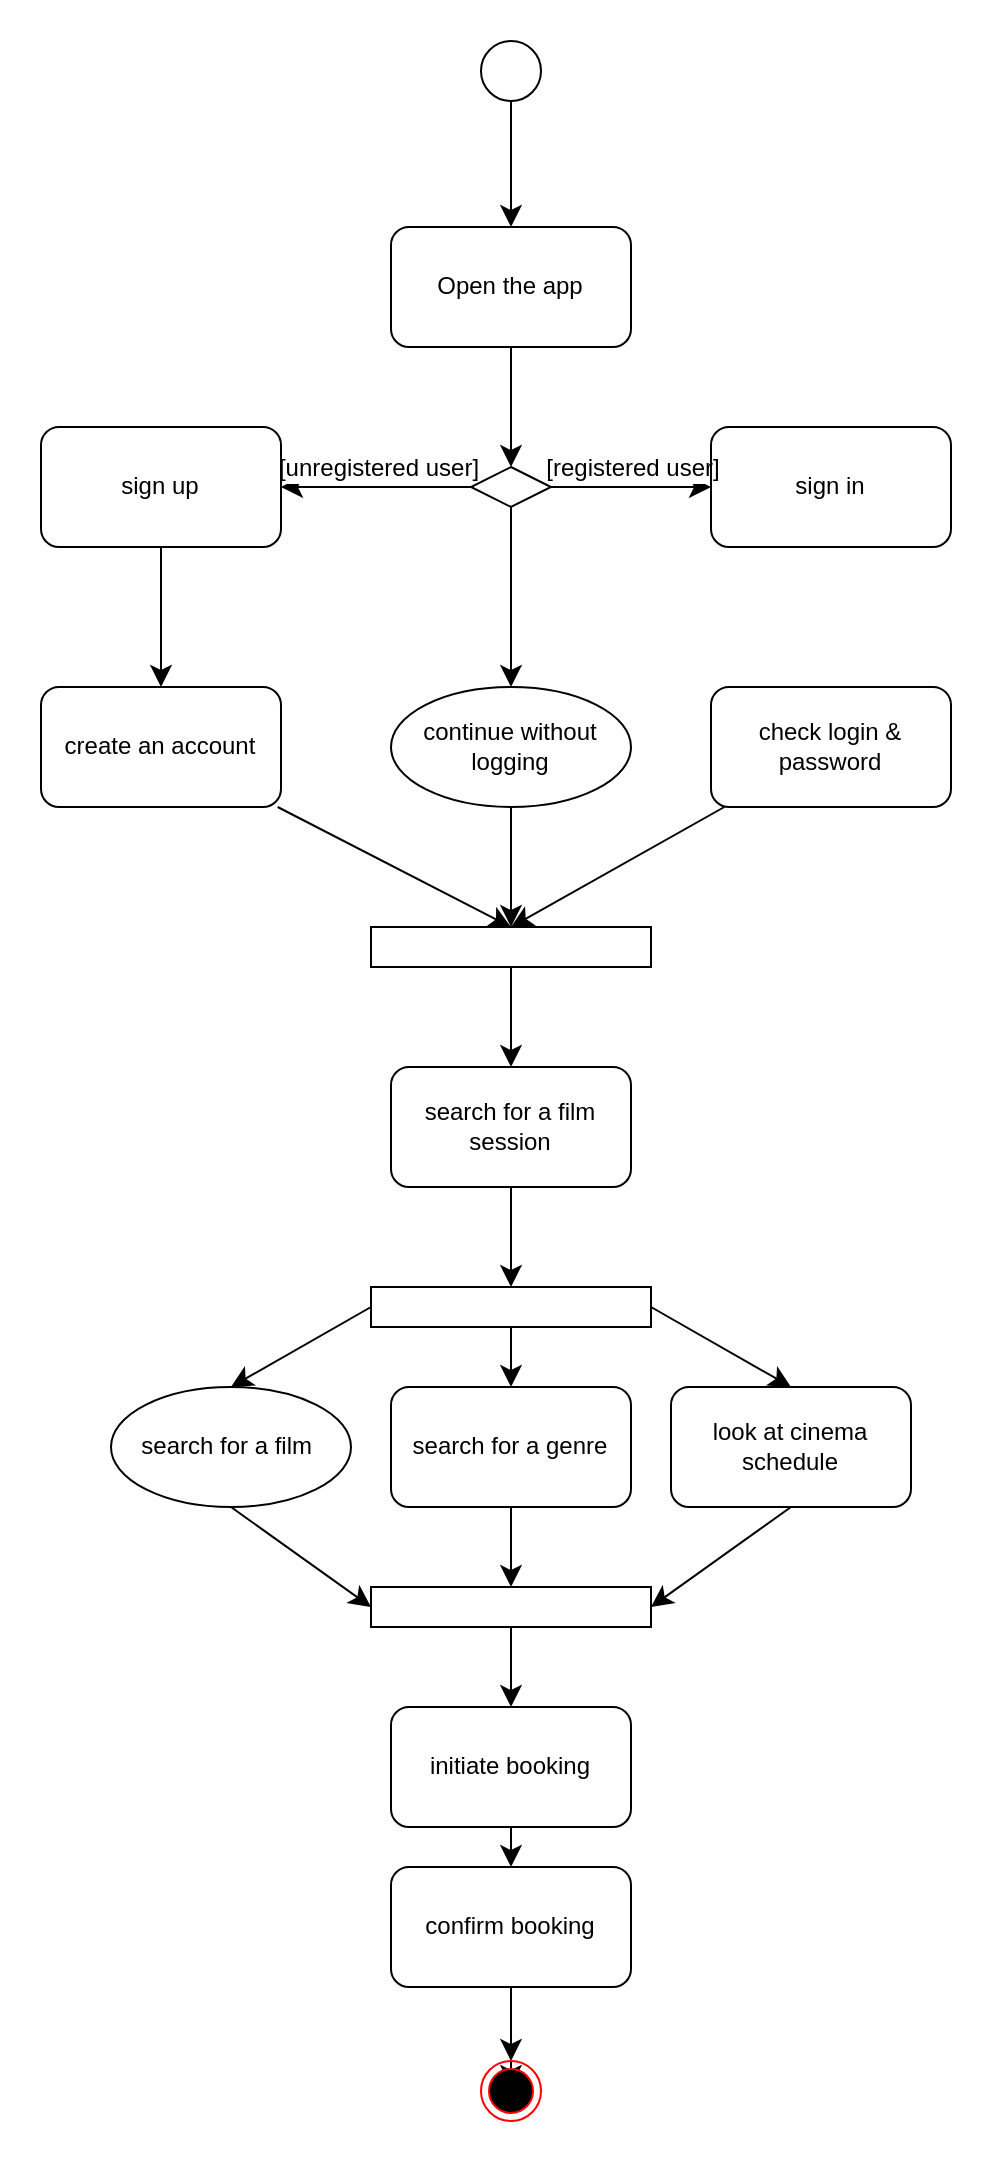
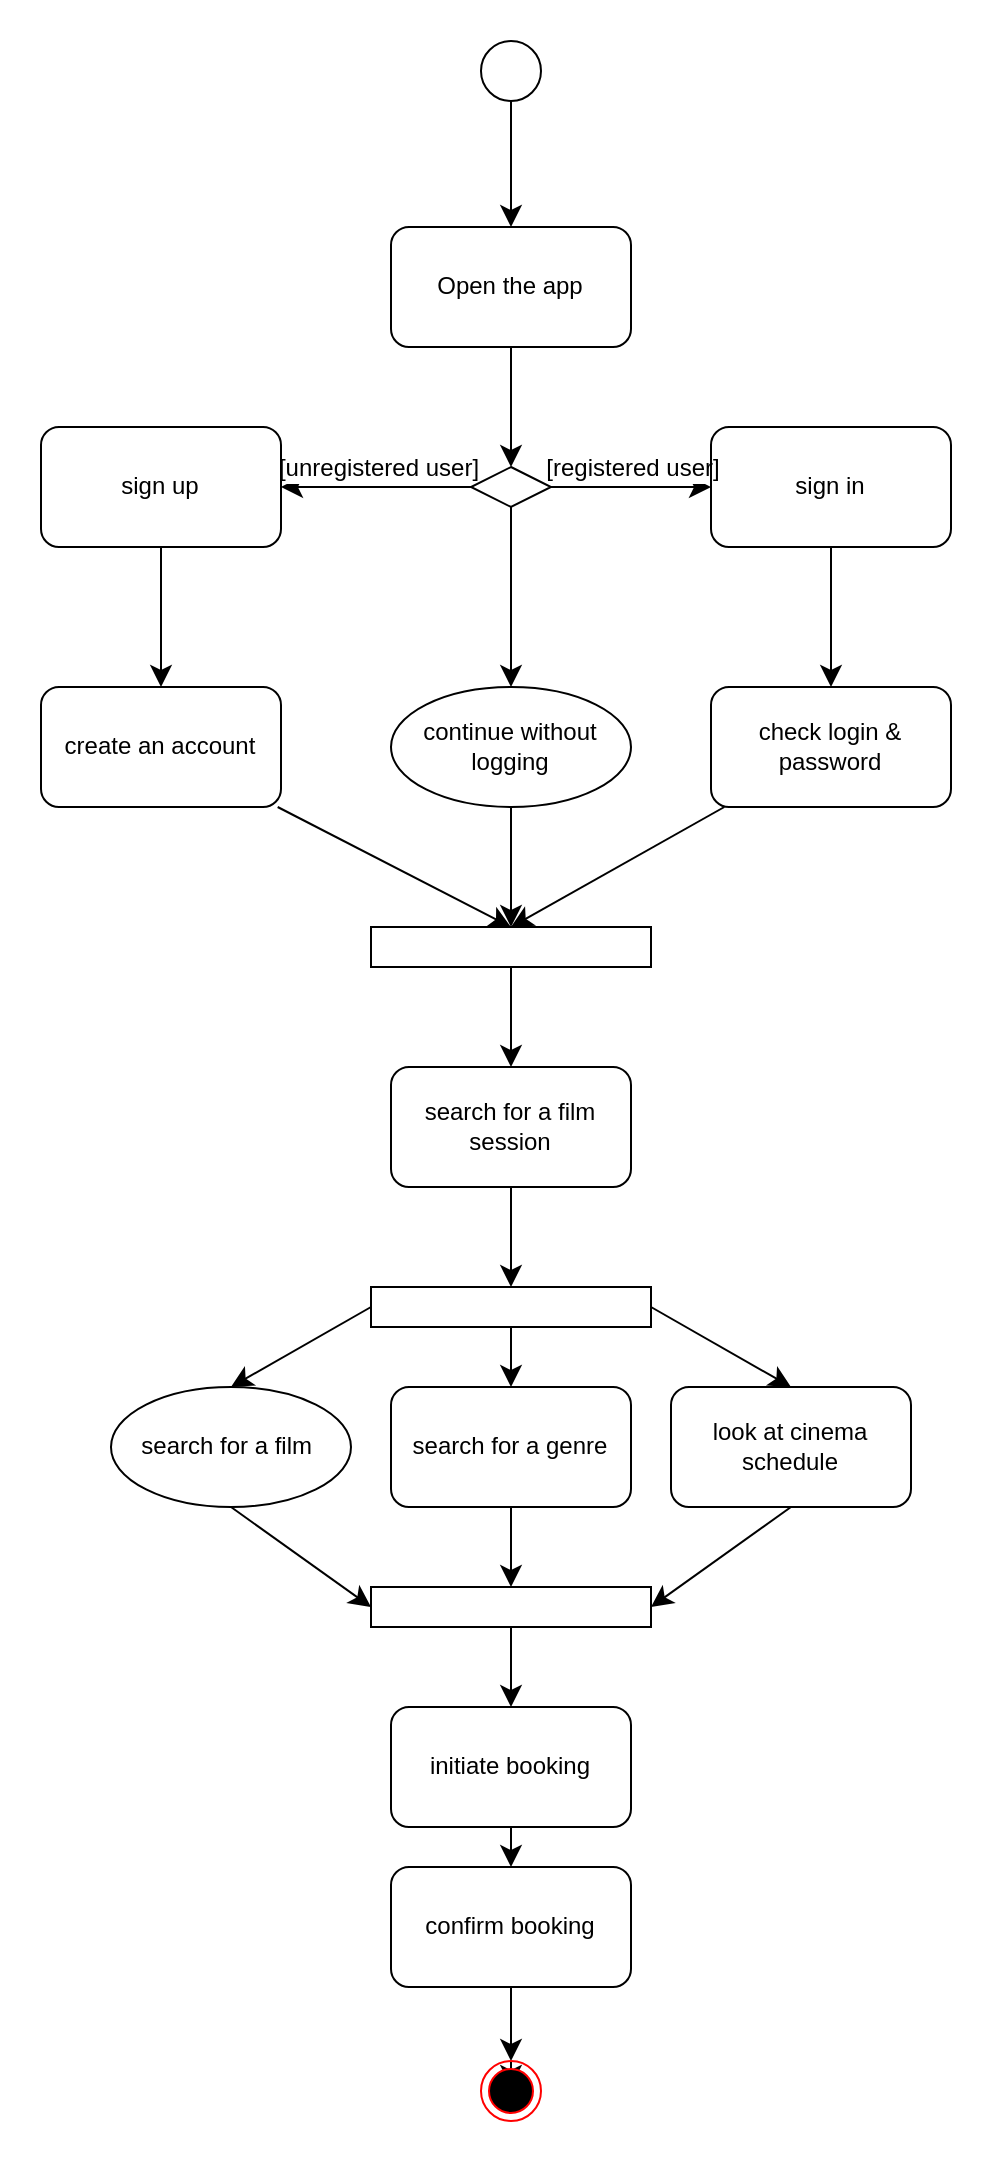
  <mxCell id="0" />
  <mxCell id="1" parent="0" />
  <mxCell id="2" value="" style="edgeStyle=none;curved=1;rounded=0;orthogonalLoop=1;jettySize=auto;html=1;fontSize=12;startSize=8;endSize=8;entryX=0.5;entryY=0;entryDx=0;entryDy=0;" parent="1" source="44" target="14" edge="1"><mxGeometry relative="1" as="geometry"><mxPoint x="227" y="103" as="targetPoint" /><mxPoint x="255" y="33" as="sourcePoint" /></mxGeometry></mxCell>
  <mxCell id="3" value="" style="edgeStyle=none;curved=1;rounded=0;orthogonalLoop=1;jettySize=auto;html=1;fontSize=12;startSize=8;endSize=8;exitX=0.5;exitY=1;exitDx=0;exitDy=0;" parent="1" source="14" target="9" edge="1"><mxGeometry relative="1" as="geometry"><mxPoint x="221.316" y="163" as="sourcePoint" /></mxGeometry></mxCell>
  <mxCell id="4" value="" style="edgeStyle=none;curved=1;rounded=0;orthogonalLoop=1;jettySize=auto;html=1;fontSize=12;startSize=8;endSize=8;" parent="1" source="9" target="11" edge="1"><mxGeometry relative="1" as="geometry" /></mxCell>
  <mxCell id="5" value="[unregistered user]" style="edgeLabel;html=1;align=center;verticalAlign=middle;resizable=0;points=[];fontSize=12;" parent="4" vertex="1" connectable="0"><mxGeometry x="-0.33" relative="1" as="geometry"><mxPoint x="-15" y="-10" as="offset" /></mxGeometry></mxCell>
  <mxCell id="6" value="" style="edgeStyle=none;curved=1;rounded=0;orthogonalLoop=1;jettySize=auto;html=1;fontSize=12;startSize=8;endSize=8;" parent="1" source="9" target="13" edge="1"><mxGeometry relative="1" as="geometry" /></mxCell>
  <mxCell id="7" value="[registered user]" style="edgeLabel;html=1;align=center;verticalAlign=middle;resizable=0;points=[];fontSize=12;" parent="6" vertex="1" connectable="0"><mxGeometry x="-0.045" y="2" relative="1" as="geometry"><mxPoint x="2" y="-8" as="offset" /></mxGeometry></mxCell>
  <mxCell id="8" style="edgeStyle=none;curved=1;rounded=0;orthogonalLoop=1;jettySize=auto;html=1;exitX=0.5;exitY=1;exitDx=0;exitDy=0;entryX=0.5;entryY=0;entryDx=0;entryDy=0;fontSize=12;startSize=8;endSize=8;" parent="1" source="9" target="35" edge="1"><mxGeometry relative="1" as="geometry" /></mxCell>
  <mxCell id="9" value="" style="rhombus;whiteSpace=wrap;html=1;fillColor=none;sketch=0;fillStyle=solid;pointerEvents=1;" parent="1" vertex="1"><mxGeometry x="235" y="233" width="40" height="20" as="geometry" /></mxCell>
  <mxCell id="10" value="" style="edgeStyle=none;curved=1;rounded=0;orthogonalLoop=1;jettySize=auto;html=1;fontSize=12;startSize=8;endSize=8;" parent="1" source="11" target="17" edge="1"><mxGeometry relative="1" as="geometry" /></mxCell>
  <mxCell id="11" value="sign up" style="rounded=1;whiteSpace=wrap;html=1;fillColor=none;sketch=0;fillStyle=solid;pointerEvents=1;" parent="1" vertex="1"><mxGeometry x="20" y="213" width="120" height="60" as="geometry" /></mxCell>
+ <mxCell id="12" value="" style="edgeStyle=none;curved=1;rounded=0;orthogonalLoop=1;jettySize=auto;html=1;fontSize=12;startSize=8;endSize=8;entryX=0.5;entryY=0;entryDx=0;entryDy=0;" parent="1" source="13" target="19" edge="1"><mxGeometry relative="1" as="geometry"><mxPoint x="405" y="343" as="targetPoint" /></mxGeometry></mxCell>
  <mxCell id="13" value="sign in" style="rounded=1;whiteSpace=wrap;html=1;fillColor=none;sketch=0;fillStyle=solid;pointerEvents=1;" parent="1" vertex="1"><mxGeometry x="355" y="213" width="120" height="60" as="geometry" /></mxCell>
  <mxCell id="14" value="Open the app" style="rounded=1;whiteSpace=wrap;html=1;" parent="1" vertex="1"><mxGeometry x="195" y="113" width="120" height="60" as="geometry" /></mxCell>
  <mxCell id="15" style="edgeStyle=none;curved=1;rounded=0;orthogonalLoop=1;jettySize=auto;html=1;exitX=0.75;exitY=1;exitDx=0;exitDy=0;fontSize=12;startSize=8;endSize=8;" parent="1" source="14" target="14" edge="1"><mxGeometry relative="1" as="geometry" /></mxCell>
  <mxCell id="16" style="edgeStyle=none;curved=1;rounded=0;orthogonalLoop=1;jettySize=auto;html=1;entryX=0.5;entryY=0;entryDx=0;entryDy=0;fontSize=12;startSize=8;endSize=8;" parent="1" source="17" target="21" edge="1"><mxGeometry relative="1" as="geometry"><mxPoint x="80" y="443" as="targetPoint" /></mxGeometry></mxCell>
  <mxCell id="17" value="create an account" style="whiteSpace=wrap;html=1;fillColor=none;rounded=1;sketch=0;fillStyle=solid;pointerEvents=1;" parent="1" vertex="1"><mxGeometry x="20" y="343" width="120" height="60" as="geometry" /></mxCell>
  <mxCell id="18" style="edgeStyle=none;curved=1;rounded=0;orthogonalLoop=1;jettySize=auto;html=1;entryX=0.5;entryY=0;entryDx=0;entryDy=0;fontSize=12;startSize=8;endSize=8;" parent="1" source="19" target="21" edge="1"><mxGeometry relative="1" as="geometry" /></mxCell>
  <mxCell id="19" value="check login &amp;amp; password" style="rounded=1;whiteSpace=wrap;html=1;" parent="1" vertex="1"><mxGeometry x="355" y="343" width="120" height="60" as="geometry" /></mxCell>
  <mxCell id="20" style="edgeStyle=none;curved=1;rounded=0;orthogonalLoop=1;jettySize=auto;html=1;entryX=0.5;entryY=0;entryDx=0;entryDy=0;fontSize=12;startSize=8;endSize=8;" parent="1" source="21" target="23" edge="1"><mxGeometry relative="1" as="geometry" /></mxCell>
  <mxCell id="21" value="" style="rounded=0;whiteSpace=wrap;html=1;" parent="1" vertex="1"><mxGeometry x="185" y="463" width="140" height="20" as="geometry" /></mxCell>
  <mxCell id="22" style="edgeStyle=none;curved=1;rounded=0;orthogonalLoop=1;jettySize=auto;html=1;entryX=0.5;entryY=0;entryDx=0;entryDy=0;fontSize=12;startSize=8;endSize=8;" parent="1" source="23" target="27" edge="1"><mxGeometry relative="1" as="geometry" /></mxCell>
  <mxCell id="23" value="search for a film session" style="rounded=1;whiteSpace=wrap;html=1;" parent="1" vertex="1"><mxGeometry x="195" y="533" width="120" height="60" as="geometry" /></mxCell>
  <mxCell id="24" style="edgeStyle=none;curved=1;rounded=0;orthogonalLoop=1;jettySize=auto;html=1;exitX=0;exitY=0.5;exitDx=0;exitDy=0;entryX=0.5;entryY=0;entryDx=0;entryDy=0;fontSize=12;startSize=8;endSize=8;" parent="1" source="27" target="29" edge="1"><mxGeometry relative="1" as="geometry" /></mxCell>
  <mxCell id="25" style="edgeStyle=none;curved=1;rounded=0;orthogonalLoop=1;jettySize=auto;html=1;fontSize=12;startSize=8;endSize=8;entryX=0.5;entryY=0;entryDx=0;entryDy=0;" parent="1" source="27" target="33" edge="1"><mxGeometry relative="1" as="geometry" /></mxCell>
  <mxCell id="26" style="edgeStyle=none;curved=1;rounded=0;orthogonalLoop=1;jettySize=auto;html=1;entryX=0.5;entryY=0;entryDx=0;entryDy=0;fontSize=12;startSize=8;endSize=8;exitX=1;exitY=0.5;exitDx=0;exitDy=0;" parent="1" source="27" target="31" edge="1"><mxGeometry relative="1" as="geometry" /></mxCell>
  <mxCell id="27" value="" style="rounded=0;whiteSpace=wrap;html=1;" parent="1" vertex="1"><mxGeometry x="185" y="643" width="140" height="20" as="geometry" /></mxCell>
  <mxCell id="28" style="edgeStyle=none;curved=1;rounded=0;orthogonalLoop=1;jettySize=auto;html=1;exitX=0.5;exitY=1;exitDx=0;exitDy=0;entryX=0;entryY=0.5;entryDx=0;entryDy=0;fontSize=12;startSize=8;endSize=8;" parent="1" source="29" target="37" edge="1"><mxGeometry relative="1" as="geometry" /></mxCell>
  <mxCell id="29" value="search for a film&amp;nbsp;" style="ellipse;whiteSpace=wrap;html=1;" parent="1" vertex="1"><mxGeometry x="55" y="693" width="120" height="60" as="geometry" /></mxCell>
  <mxCell id="30" style="edgeStyle=none;curved=1;rounded=0;orthogonalLoop=1;jettySize=auto;html=1;exitX=0.5;exitY=1;exitDx=0;exitDy=0;entryX=1;entryY=0.5;entryDx=0;entryDy=0;fontSize=12;startSize=8;endSize=8;" parent="1" source="31" target="37" edge="1"><mxGeometry relative="1" as="geometry" /></mxCell>
  <mxCell id="31" value="look at cinema schedule" style="rounded=1;whiteSpace=wrap;html=1;" parent="1" vertex="1"><mxGeometry x="335" y="693" width="120" height="60" as="geometry" /></mxCell>
  <mxCell id="32" style="edgeStyle=none;curved=1;rounded=0;orthogonalLoop=1;jettySize=auto;html=1;exitX=0.5;exitY=1;exitDx=0;exitDy=0;fontSize=12;startSize=8;endSize=8;" parent="1" source="33" target="37" edge="1"><mxGeometry relative="1" as="geometry" /></mxCell>
  <mxCell id="33" value="search for a genre" style="rounded=1;whiteSpace=wrap;html=1;" parent="1" vertex="1"><mxGeometry x="195" y="693" width="120" height="60" as="geometry" /></mxCell>
  <mxCell id="34" style="edgeStyle=none;curved=1;rounded=0;orthogonalLoop=1;jettySize=auto;html=1;entryX=0.5;entryY=0;entryDx=0;entryDy=0;fontSize=12;startSize=8;endSize=8;" parent="1" source="35" target="21" edge="1"><mxGeometry relative="1" as="geometry" /></mxCell>
  <mxCell id="35" value="continue without logging" style="ellipse;whiteSpace=wrap;html=1;fillColor=none;sketch=0;fillStyle=solid;pointerEvents=1;" parent="1" vertex="1"><mxGeometry x="195" y="343" width="120" height="60" as="geometry" /></mxCell>
  <mxCell id="36" style="edgeStyle=none;curved=1;rounded=0;orthogonalLoop=1;jettySize=auto;html=1;fontSize=12;startSize=8;endSize=8;" parent="1" source="37" target="39" edge="1"><mxGeometry relative="1" as="geometry" /></mxCell>
  <mxCell id="37" value="" style="rounded=0;whiteSpace=wrap;html=1;" parent="1" vertex="1"><mxGeometry x="185" y="793" width="140" height="20" as="geometry" /></mxCell>
  <mxCell id="38" value="" style="edgeStyle=none;curved=1;rounded=0;orthogonalLoop=1;jettySize=auto;html=1;fontSize=12;startSize=8;endSize=8;" parent="1" source="39" target="41" edge="1"><mxGeometry relative="1" as="geometry" /></mxCell>
  <mxCell id="39" value="initiate booking" style="rounded=1;whiteSpace=wrap;html=1;" parent="1" vertex="1"><mxGeometry x="195" y="853" width="120" height="60" as="geometry" /></mxCell>
  <mxCell id="40" value="" style="edgeStyle=none;curved=1;rounded=0;orthogonalLoop=1;jettySize=auto;html=1;fontSize=12;startSize=8;endSize=8;" parent="1" source="43" edge="1"><mxGeometry relative="1" as="geometry"><mxPoint x="255" y="1043" as="targetPoint" /></mxGeometry></mxCell>
  <mxCell id="41" value="confirm booking" style="rounded=1;whiteSpace=wrap;html=1;" parent="1" vertex="1"><mxGeometry x="195" y="933" width="120" height="60" as="geometry" /></mxCell>
  <mxCell id="42" value="" style="edgeStyle=none;curved=1;rounded=0;orthogonalLoop=1;jettySize=auto;html=1;fontSize=12;startSize=8;endSize=8;" edge="1" parent="1" source="41" target="43"><mxGeometry relative="1" as="geometry"><mxPoint x="255" y="993" as="sourcePoint" /><mxPoint x="255" y="1043" as="targetPoint" /></mxGeometry></mxCell>
  <mxCell id="43" value="" style="ellipse;html=1;shape=endState;fillColor=#000000;strokeColor=#ff0000;" vertex="1" parent="1"><mxGeometry x="240" y="1030" width="30" height="30" as="geometry" /></mxCell>
  <mxCell id="44" value="" style="ellipse;whiteSpace=wrap;html=1;aspect=fixed;" vertex="1" parent="1"><mxGeometry x="240" y="20" width="30" height="30" as="geometry" /></mxCell>
